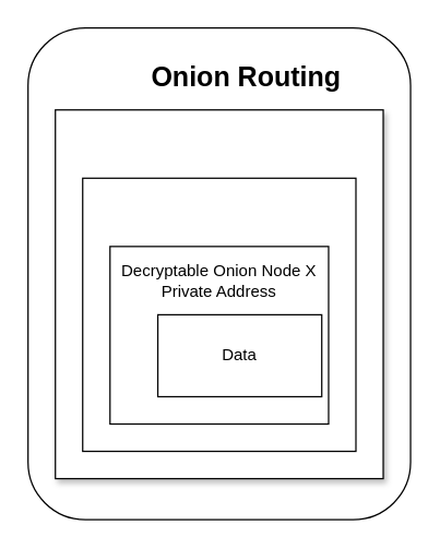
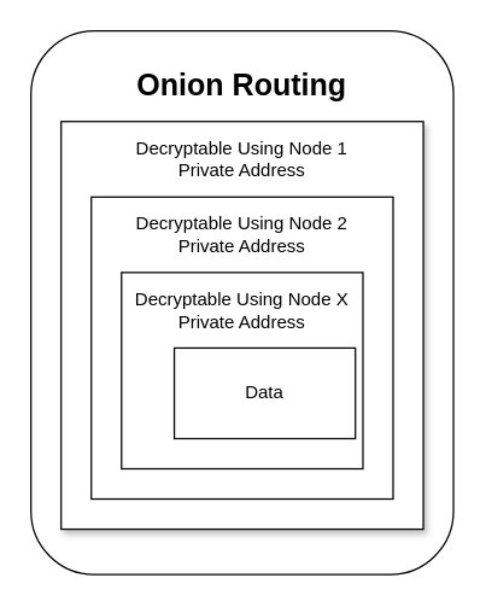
  <mxCell id="0" />
  <mxCell id="1" parent="0" />
  <mxCell id="2" value="" style="rounded=1;whiteSpace=wrap;html=1;shadow=0;" vertex="1" parent="1"><mxGeometry x="20" y="20" width="280" height="360" as="geometry" /></mxCell>
  <mxCell id="3" value="" style="rounded=0;whiteSpace=wrap;html=1;shadow=1;" vertex="1" parent="1"><mxGeometry x="40" y="80" width="240" height="270" as="geometry" /></mxCell>
  <mxCell id="4" value="" style="rounded=0;whiteSpace=wrap;html=1;" vertex="1" parent="1"><mxGeometry x="60" y="130" width="200" height="200" as="geometry" /></mxCell>
  <mxCell id="5" value="" style="rounded=0;whiteSpace=wrap;html=1;" vertex="1" parent="1"><mxGeometry x="80" y="180" width="160" height="130" as="geometry" /></mxCell>
  <mxCell id="6" value="Data" style="rounded=0;whiteSpace=wrap;html=1;glass=0;" vertex="1" parent="1"><mxGeometry x="115" y="230" width="120" height="60" as="geometry" /></mxCell>
- <mxCell id="7" value="Decryptable Onion Node X Private Address" style="text;html=1;strokeColor=none;fillColor=none;align=center;verticalAlign=middle;whiteSpace=wrap;rounded=0;" vertex="1" parent="1"><mxGeometry x="85" y="190" width="150" height="30" as="geometry" /></mxCell>
- <mxCell id="10" value="Onion Routing" style="text;html=1;strokeColor=none;fillColor=none;align=center;verticalAlign=middle;whiteSpace=wrap;rounded=0;shadow=1;fontStyle=1;fontSize=20;" vertex="1" parent="1"><mxGeometry x="85" y="40" width="190" height="30" as="geometry" /></mxCell>
+ <mxCell id="7" value="Decryptable Using Node X Private Address" style="text;html=1;strokeColor=none;fillColor=none;align=center;verticalAlign=middle;whiteSpace=wrap;rounded=0;" vertex="1" parent="1"><mxGeometry x="85" y="190" width="150" height="30" as="geometry" /></mxCell>
+ <mxCell id="8" value="Decryptable Using Node 2 Private Address" style="text;html=1;strokeColor=none;fillColor=none;align=center;verticalAlign=middle;whiteSpace=wrap;rounded=0;" vertex="1" parent="1"><mxGeometry x="85" y="140" width="150" height="30" as="geometry" /></mxCell>
+ <mxCell id="9" value="Decryptable Using Node 1 Private Address" style="text;html=1;strokeColor=none;fillColor=none;align=center;verticalAlign=middle;whiteSpace=wrap;rounded=0;" vertex="1" parent="1"><mxGeometry x="85" y="90" width="150" height="30" as="geometry" /></mxCell>
+ <mxCell id="10" value="Onion Routing" style="text;html=1;strokeColor=none;fillColor=none;align=center;verticalAlign=middle;whiteSpace=wrap;rounded=0;shadow=1;fontStyle=1;fontSize=20;" vertex="1" parent="1"><mxGeometry x="65" y="40" width="190" height="30" as="geometry" /></mxCell>
